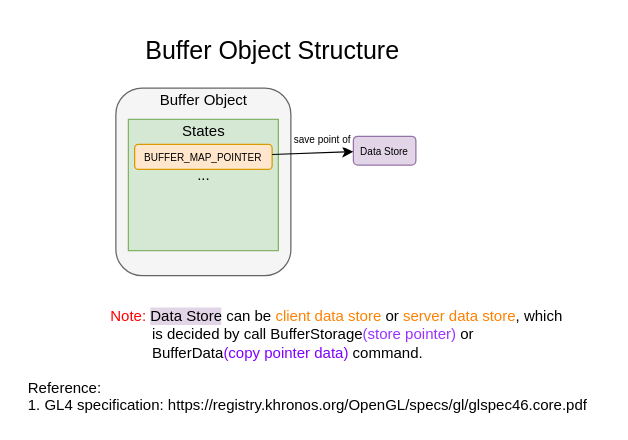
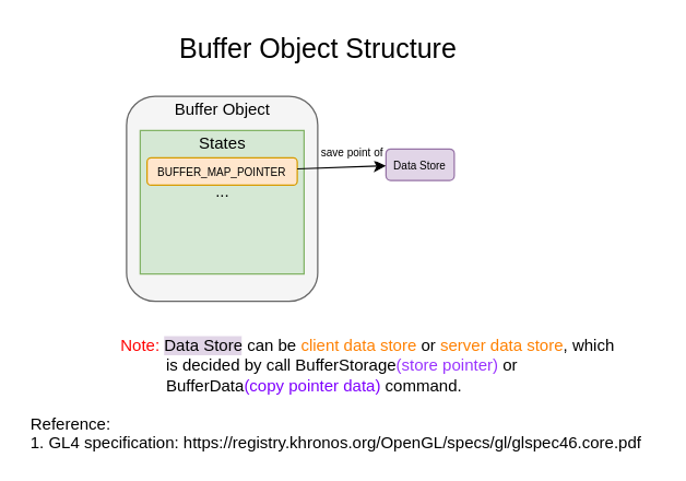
  <mxCell id="0" />
  <mxCell id="1" parent="0" />
  <mxCell id="2" value="" style="group" parent="1" vertex="1" connectable="0"><mxGeometry x="86" y="20" width="380" height="263" as="geometry" /></mxCell>
  <mxCell id="3" value="" style="group" parent="2" vertex="1" connectable="0"><mxGeometry x="6" width="250" height="200" as="geometry" /></mxCell>
  <mxCell id="4" value="" style="rounded=1;whiteSpace=wrap;html=1;fillColor=#f5f5f5;strokeColor=#666666;fontColor=#333333;" parent="3" vertex="1"><mxGeometry y="50" width="140" height="150" as="geometry" /></mxCell>
  <mxCell id="5" value="Buffer Object" style="text;html=1;resizable=0;points=[];autosize=1;align=center;verticalAlign=top;spacingTop=-4;" parent="3" vertex="1"><mxGeometry x="25" y="50" width="90" height="20" as="geometry" /></mxCell>
  <mxCell id="6" value="" style="rounded=0;whiteSpace=wrap;html=1;fillColor=#d5e8d4;strokeColor=#82b366;" parent="3" vertex="1"><mxGeometry x="10" y="75" width="120" height="105" as="geometry" /></mxCell>
  <mxCell id="7" value="States" style="text;html=1;resizable=0;points=[];autosize=1;align=center;verticalAlign=top;spacingTop=-4;" parent="3" vertex="1"><mxGeometry x="45" y="75" width="50" height="20" as="geometry" /></mxCell>
  <mxCell id="8" value="&lt;div&gt;&lt;span style=&quot;font-size: 8px&quot;&gt;BUFFER_MAP_POINTER&lt;/span&gt;&lt;/div&gt;" style="rounded=1;whiteSpace=wrap;html=1;align=center;fillColor=#ffe6cc;strokeColor=#d79b00;" parent="3" vertex="1"><mxGeometry x="15" y="95" width="110" height="20" as="geometry" /></mxCell>
  <mxCell id="9" value="..." style="text;html=1;resizable=0;points=[];autosize=1;align=center;verticalAlign=top;spacingTop=-4;" parent="3" vertex="1"><mxGeometry x="55" y="110" width="30" height="20" as="geometry" /></mxCell>
  <mxCell id="10" value="&lt;div&gt;&lt;span style=&quot;font-size: 8px ; line-height: 120%&quot;&gt;Data Store&lt;/span&gt;&lt;/div&gt;" style="rounded=1;whiteSpace=wrap;html=1;align=center;fillColor=#e1d5e7;strokeColor=#9673a6;" parent="3" vertex="1"><mxGeometry x="190" y="88.5" width="50" height="23" as="geometry" /></mxCell>
  <mxCell id="11" style="rounded=0;orthogonalLoop=1;jettySize=auto;html=1;" parent="3" source="8" target="10" edge="1"><mxGeometry relative="1" as="geometry" /></mxCell>
  <mxCell id="12" value="&lt;font style=&quot;font-size: 8px&quot;&gt;save point of&lt;/font&gt;" style="text;html=1;resizable=0;points=[];align=center;verticalAlign=middle;labelBackgroundColor=#ffffff;" parent="11" vertex="1" connectable="0"><mxGeometry x="0.038" y="-1" relative="1" as="geometry"><mxPoint x="5.5" y="-13" as="offset" /></mxGeometry></mxCell>
- <mxCell id="13" value="&lt;font style=&quot;font-size: 20px&quot;&gt;Buffer Object Structure&lt;/font&gt;" style="text;html=1;resizable=0;points=[];autosize=1;align=center;verticalAlign=top;spacingTop=-4;" parent="3" vertex="1"><mxGeometry x="15" y="5" width="220" height="20" as="geometry" /></mxCell>
+ <mxCell id="13" value="&lt;font style=&quot;font-size: 20px&quot;&gt;Buffer Object Structure&lt;/font&gt;" style="text;html=1;resizable=0;points=[];autosize=1;align=center;verticalAlign=top;spacingTop=-4;" parent="3" vertex="1"><mxGeometry x="30" width="220" height="20" as="geometry" /></mxCell>
  <mxCell id="14" value="&lt;font color=&quot;#ff0000&quot;&gt;Note:&lt;/font&gt; &lt;span style=&quot;background-color: rgb(225 , 213 , 231)&quot;&gt;Data Store&lt;/span&gt;&lt;span style=&quot;background-color: rgb(255 , 255 , 255)&quot;&gt;&amp;nbsp;can be &lt;font color=&quot;#ff8000&quot;&gt;client data store &lt;/font&gt;or &lt;font color=&quot;#ff8000&quot;&gt;server data store&lt;/font&gt;, which&lt;br&gt;&amp;nbsp; &amp;nbsp; &amp;nbsp; &amp;nbsp; &amp;nbsp; is decided by call BufferStorage&lt;font color=&quot;#9933ff&quot;&gt;(store pointer)&lt;/font&gt;&amp;nbsp;or&lt;br&gt;&amp;nbsp; &amp;nbsp; &amp;nbsp; &amp;nbsp; &amp;nbsp; BufferData&lt;font color=&quot;#7f00ff&quot;&gt;(copy pointer data) &lt;/font&gt;command.&lt;br&gt;&lt;/span&gt;" style="text;html=1;resizable=0;points=[];autosize=1;align=left;verticalAlign=top;spacingTop=-4;" parent="2" vertex="1"><mxGeometry y="223" width="380" height="40" as="geometry" /></mxCell>
  <mxCell id="15" value="Reference:&lt;br&gt;1. GL4 specification:&amp;nbsp;https://registry.khronos.org/OpenGL/specs/gl/glspec46.core.pdf" style="text;html=1;resizable=0;points=[];autosize=1;align=left;verticalAlign=top;spacingTop=-4;" parent="1" vertex="1"><mxGeometry x="20" y="300" width="460" height="30" as="geometry" /></mxCell>
